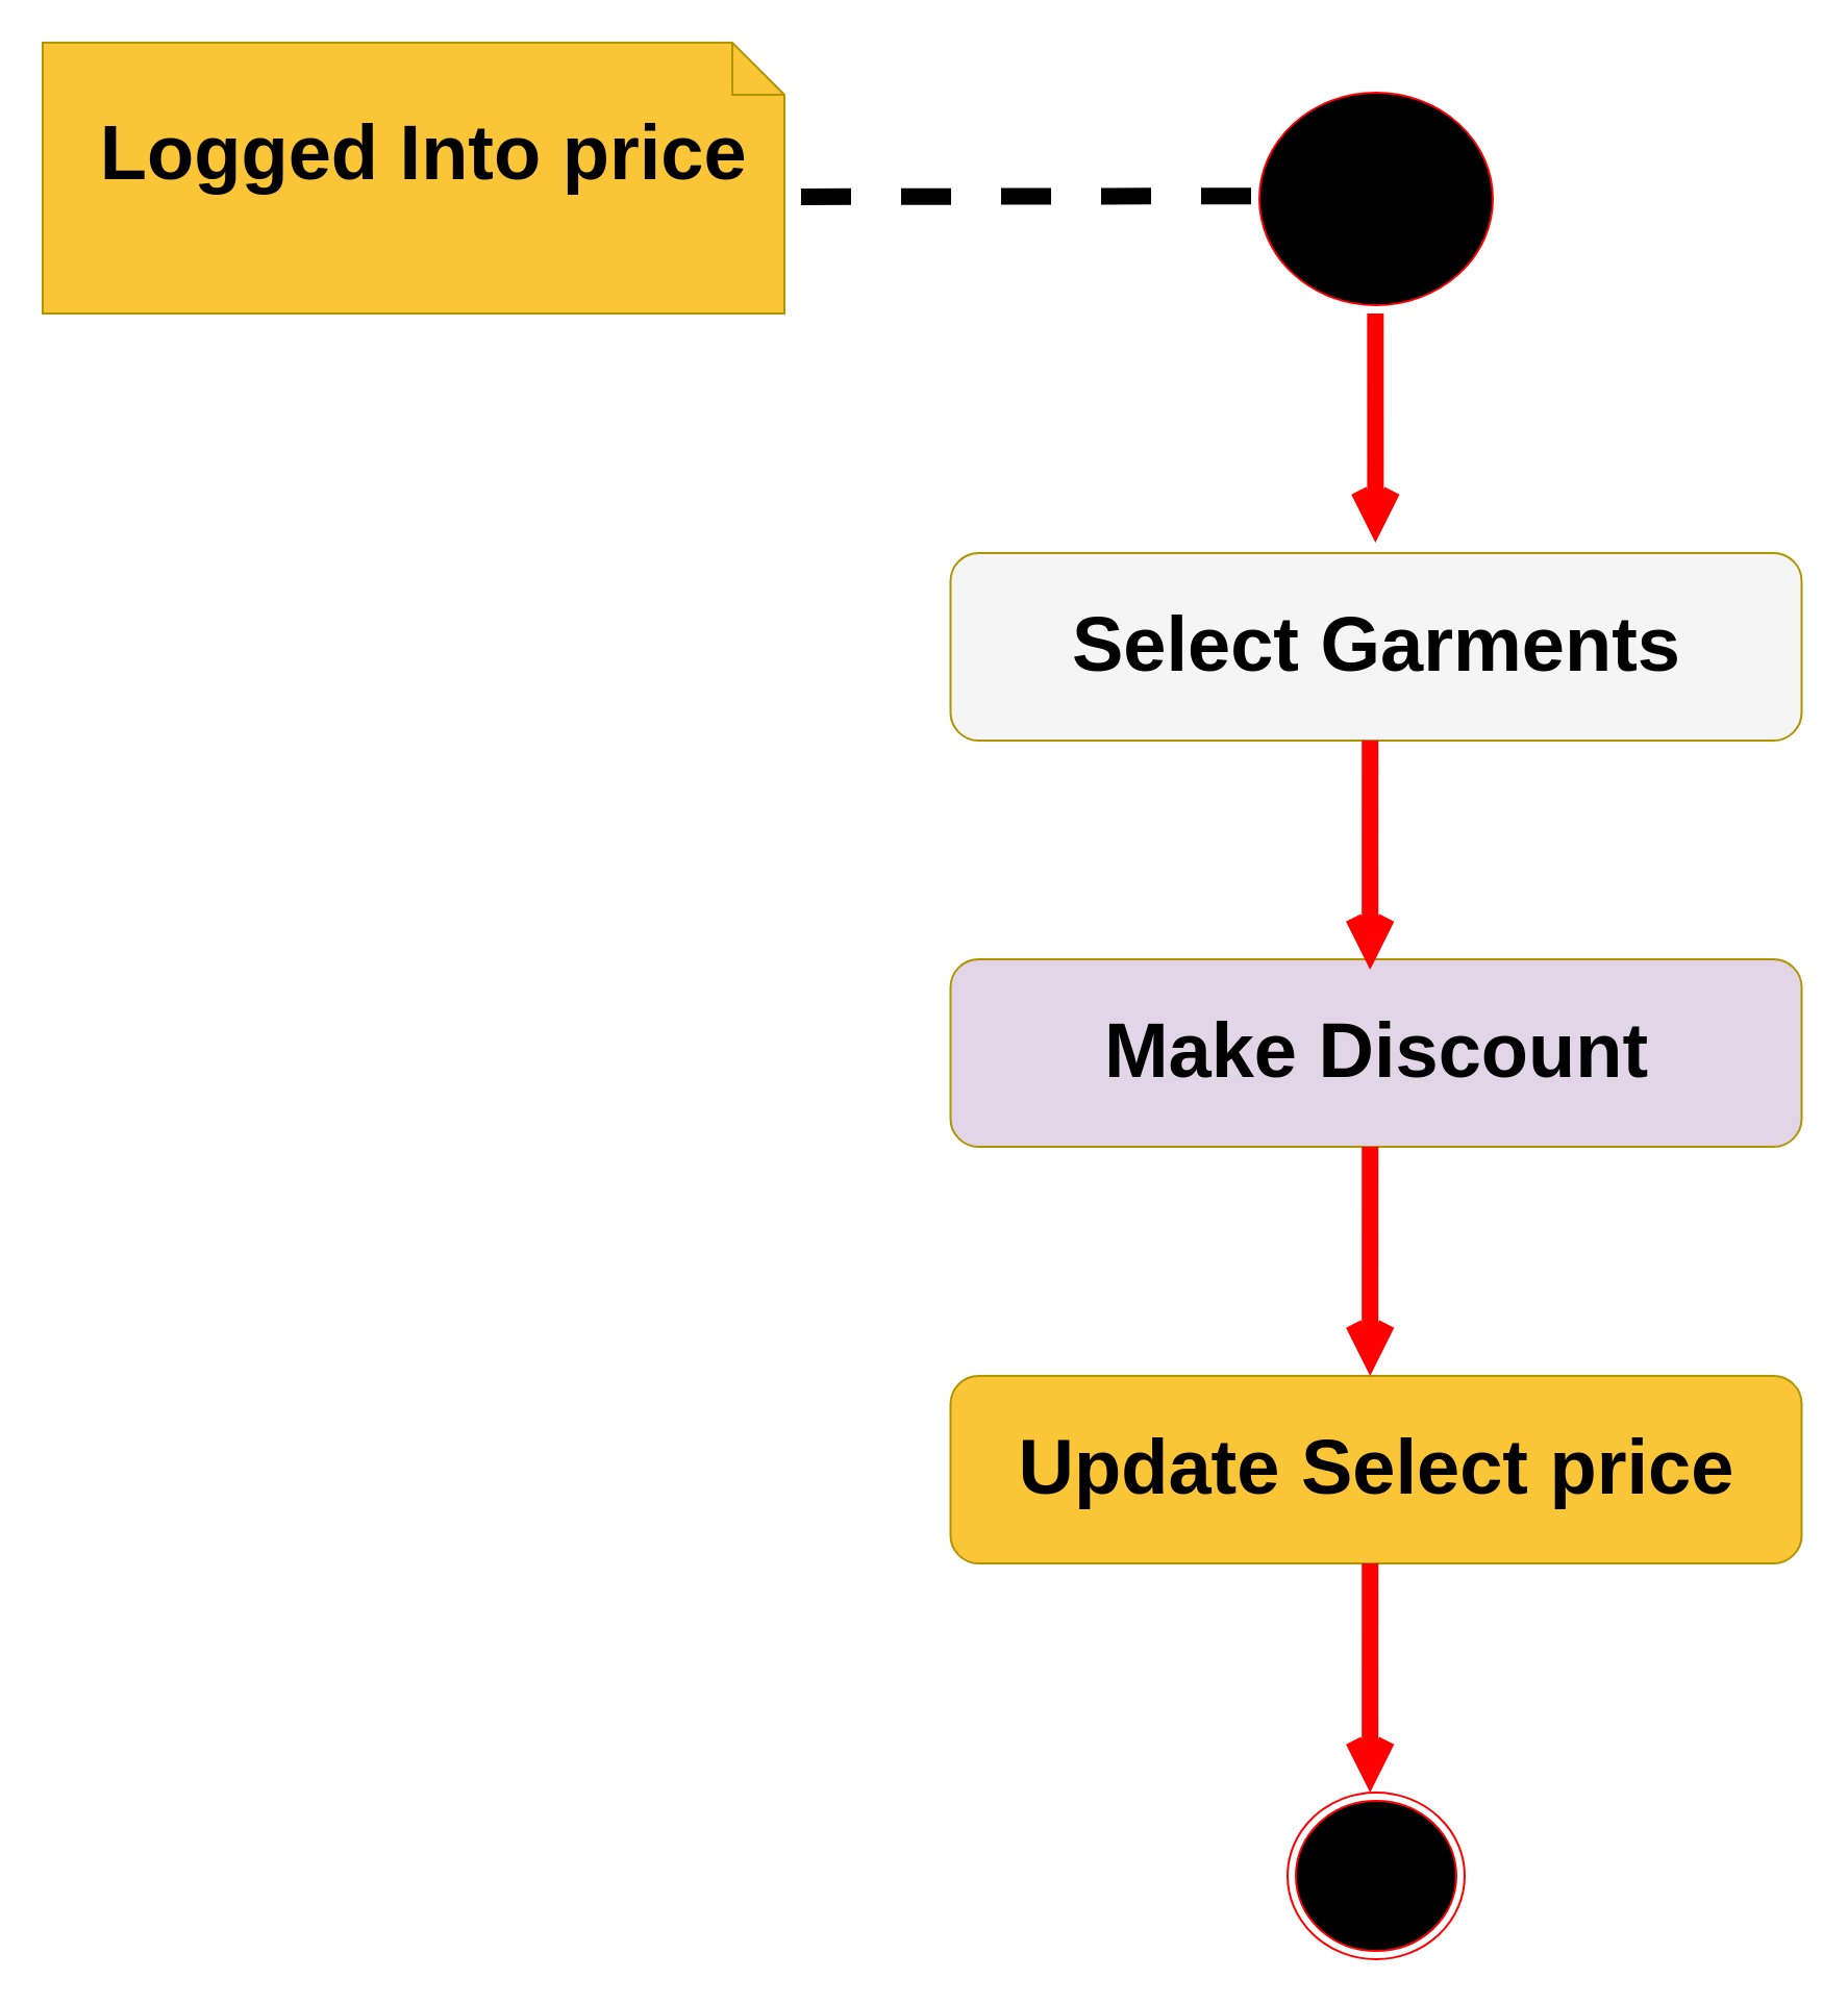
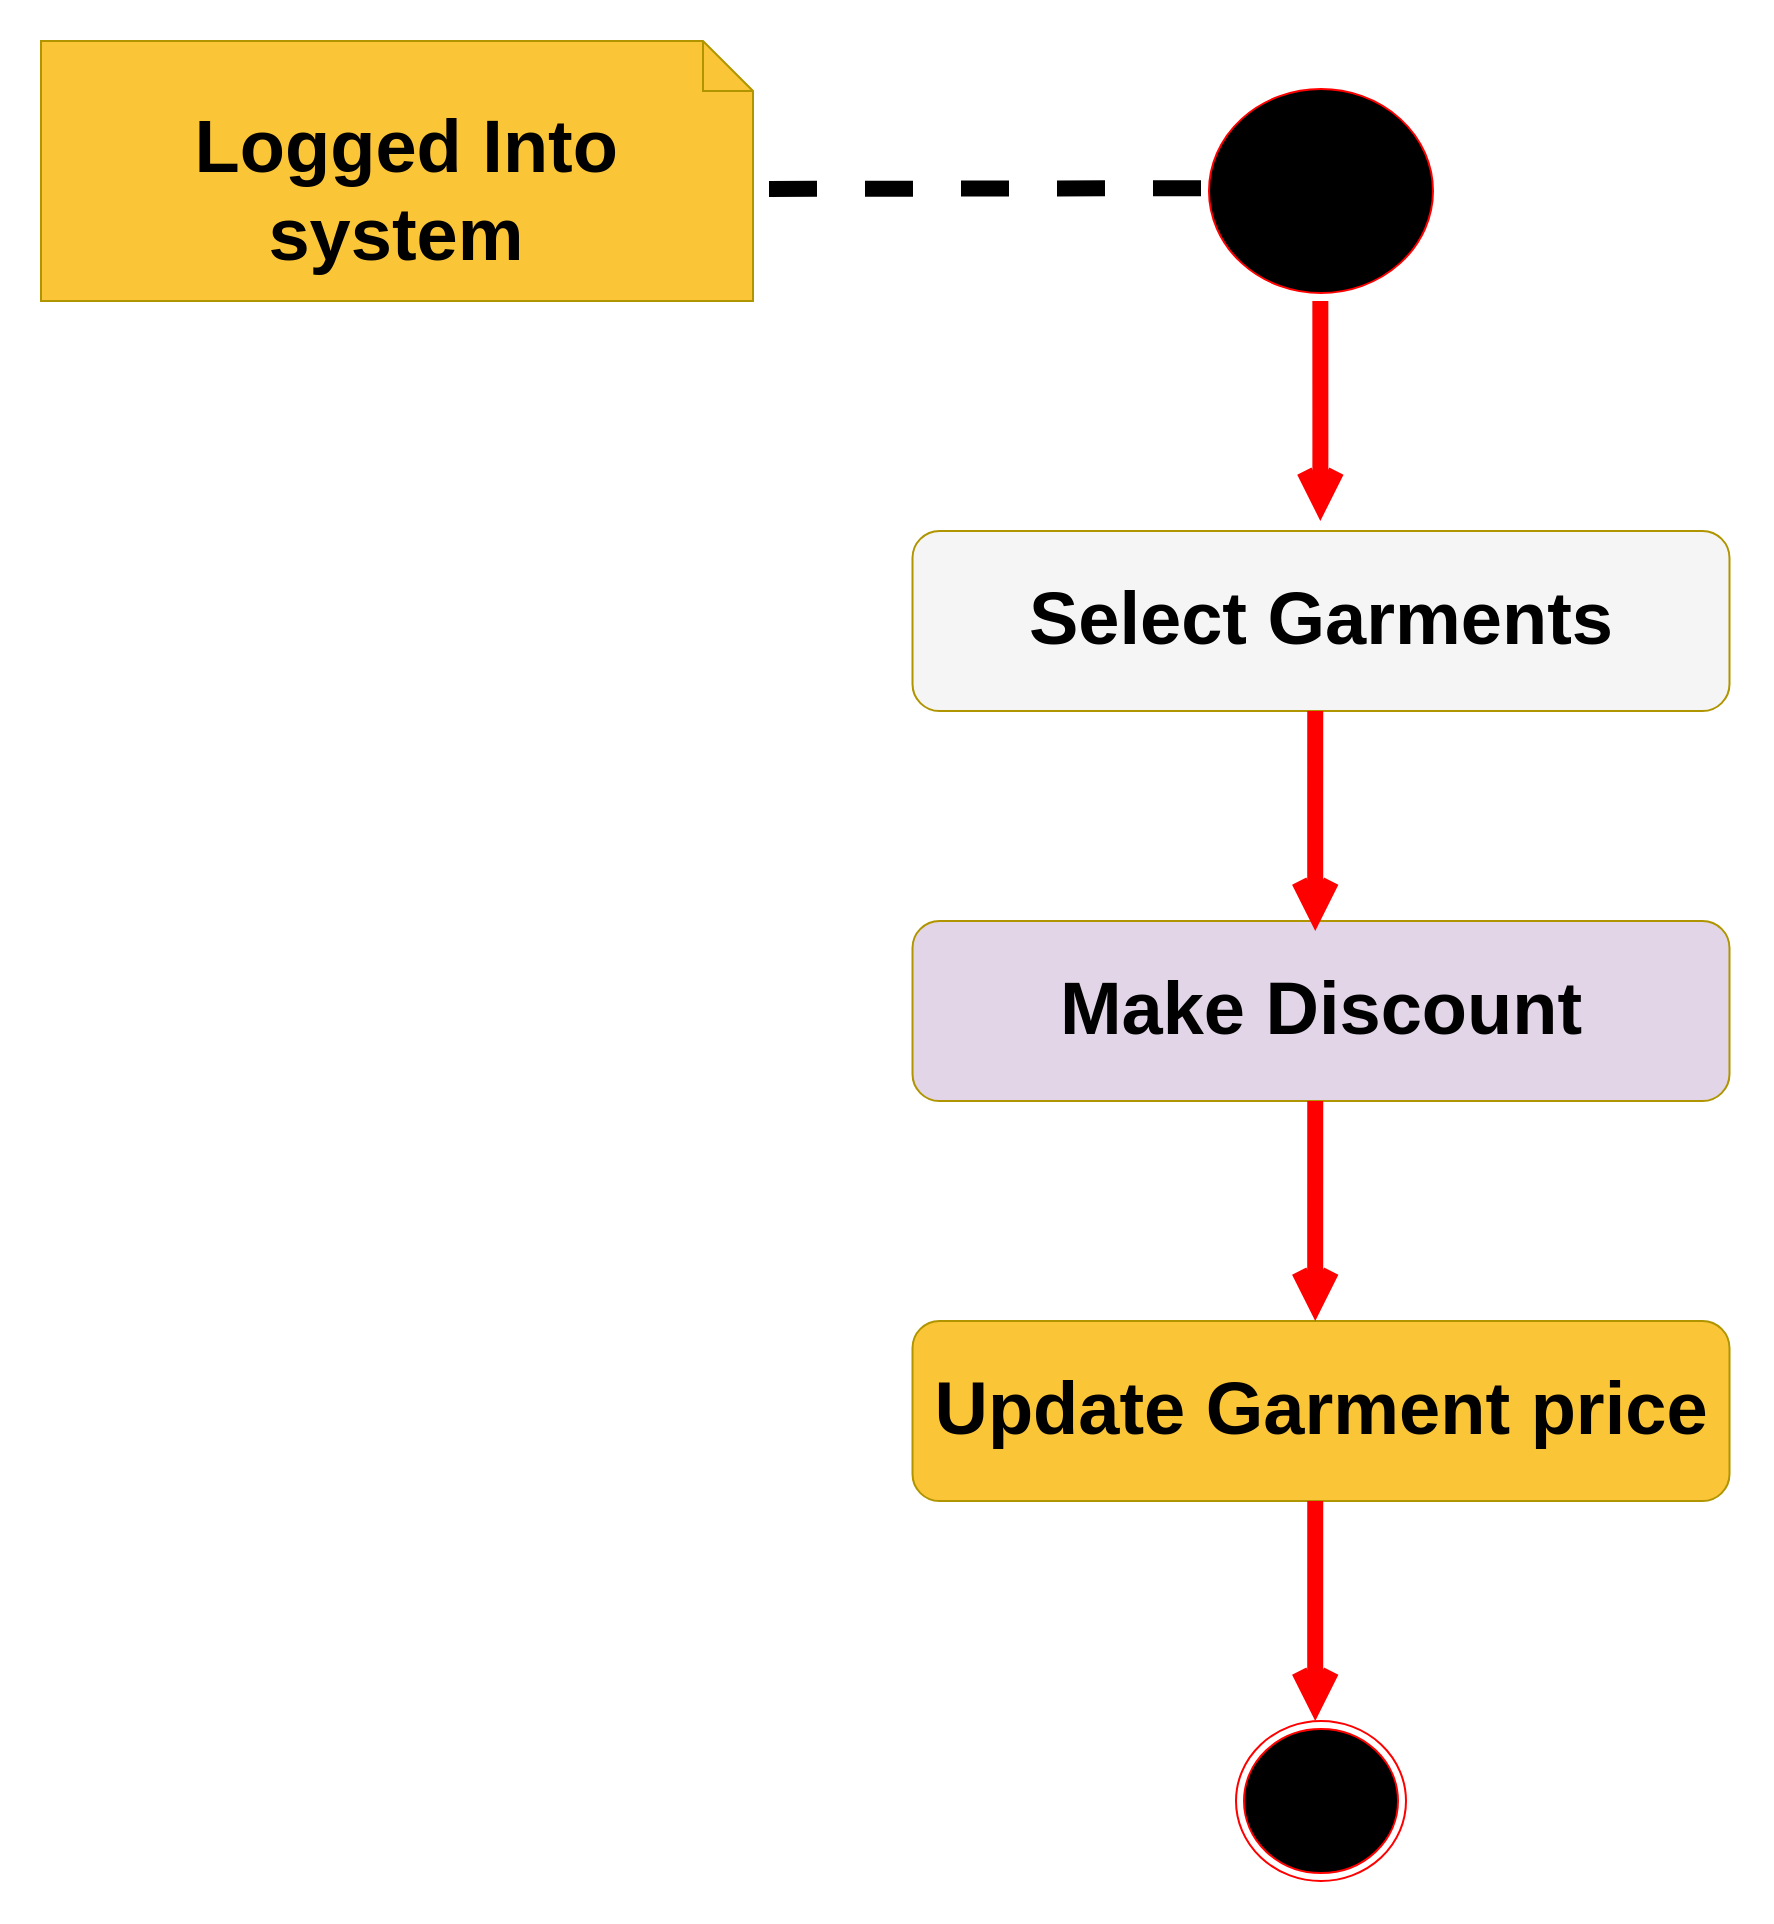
  <mxCell id="0" />
  <mxCell id="1" parent="0" />
  <mxCell id="2" value="&lt;b&gt;Select Garments&lt;/b&gt;" style="rounded=1;whiteSpace=wrap;html=1;strokeColor=#B09500;fontSize=37;fillColor=#f5f5f5;fontColor=#000000;" parent="1" vertex="1"><mxGeometry x="455.75" y="265" width="408.5" height="90" as="geometry" /></mxCell>
- <mxCell id="3" value="&lt;span style=&quot;font-size: 37px;&quot;&gt;&lt;b&gt;&amp;nbsp;Logged Into price&lt;/b&gt;&lt;/span&gt;" style="shape=note2;boundedLbl=1;whiteSpace=wrap;html=1;size=25;verticalAlign=top;align=center;strokeColor=#B09500;fillColor=#FBC538;fontColor=#000000;" parent="1" vertex="1"><mxGeometry x="20" y="20" width="356" height="130" as="geometry" /></mxCell>
+ <mxCell id="3" value="&lt;span style=&quot;font-size: 37px;&quot;&gt;&lt;b&gt;&amp;nbsp;Logged Into system&lt;/b&gt;&lt;/span&gt;" style="shape=note2;boundedLbl=1;whiteSpace=wrap;html=1;size=25;verticalAlign=top;align=center;strokeColor=#B09500;fillColor=#FBC538;fontColor=#000000;" parent="1" vertex="1"><mxGeometry x="20" y="20" width="356" height="130" as="geometry" /></mxCell>
  <mxCell id="4" value="" style="ellipse;html=1;shape=startState;fillColor=#000000;strokeColor=#ff0000;" parent="1" vertex="1"><mxGeometry x="600" y="40" width="120" height="110" as="geometry" /></mxCell>
  <mxCell id="5" value="&lt;b&gt;Make Discount&lt;/b&gt;" style="rounded=1;whiteSpace=wrap;html=1;strokeColor=#B09500;fontSize=37;fillColor=#e1d5e7;fontColor=#000000;" parent="1" vertex="1"><mxGeometry x="455.75" y="460" width="408.5" height="90" as="geometry" /></mxCell>
  <mxCell id="6" value="" style="edgeStyle=orthogonalEdgeStyle;html=1;verticalAlign=bottom;endArrow=open;endSize=8;strokeColor=#ff0000;rounded=0;strokeWidth=8;fontSize=37;sketch=0;shadow=0;exitX=0.5;exitY=1;exitDx=0;exitDy=0;" parent="1" edge="1"><mxGeometry relative="1" as="geometry"><mxPoint x="659.67" y="260" as="targetPoint" /><mxPoint x="659.67" y="150" as="sourcePoint" /><Array as="points"><mxPoint x="659.67" y="220" /><mxPoint x="659.67" y="220" /></Array></mxGeometry></mxCell>
  <mxCell id="7" value="" style="edgeStyle=orthogonalEdgeStyle;html=1;verticalAlign=bottom;endArrow=open;endSize=8;strokeColor=#ff0000;rounded=0;strokeWidth=8;fontSize=37;sketch=0;shadow=0;exitX=0.5;exitY=1;exitDx=0;exitDy=0;" parent="1" edge="1"><mxGeometry relative="1" as="geometry"><mxPoint x="657.12" y="465" as="targetPoint" /><mxPoint x="657.12" y="355" as="sourcePoint" /><Array as="points"><mxPoint x="656.83" y="410" /><mxPoint x="656.83" y="410" /></Array></mxGeometry></mxCell>
- <mxCell id="8" value="&lt;b&gt;Update Select price&lt;/b&gt;" style="rounded=1;whiteSpace=wrap;html=1;strokeColor=#B09500;fontSize=37;fillColor=#FBC538;fontColor=#000000;" parent="1" vertex="1"><mxGeometry x="455.75" y="660" width="408.5" height="90" as="geometry" /></mxCell>
+ <mxCell id="8" value="&lt;b&gt;Update Garment price&lt;/b&gt;" style="rounded=1;whiteSpace=wrap;html=1;strokeColor=#B09500;fontSize=37;fillColor=#FBC538;fontColor=#000000;" parent="1" vertex="1"><mxGeometry x="455.75" y="660" width="408.5" height="90" as="geometry" /></mxCell>
  <mxCell id="9" value="" style="edgeStyle=orthogonalEdgeStyle;html=1;verticalAlign=bottom;endArrow=open;endSize=8;strokeColor=#ff0000;rounded=0;strokeWidth=8;fontSize=37;sketch=0;shadow=0;exitX=0.5;exitY=1;exitDx=0;exitDy=0;" parent="1" edge="1"><mxGeometry relative="1" as="geometry"><mxPoint x="657.12" y="660" as="targetPoint" /><mxPoint x="657.12" y="550" as="sourcePoint" /><Array as="points"><mxPoint x="657.12" y="620" /><mxPoint x="657.12" y="620" /></Array></mxGeometry></mxCell>
  <mxCell id="10" value="" style="ellipse;html=1;shape=endState;fillColor=#000000;strokeColor=#ff0000;" parent="1" vertex="1"><mxGeometry x="617.5" y="860" width="85" height="80" as="geometry" /></mxCell>
  <mxCell id="11" value="" style="endArrow=none;dashed=1;html=1;rounded=0;fontSize=37;strokeWidth=8;" parent="1" edge="1"><mxGeometry width="50" height="50" relative="1" as="geometry"><mxPoint x="600" y="93.57" as="sourcePoint" /><mxPoint x="370" y="94" as="targetPoint" /></mxGeometry></mxCell>
  <mxCell id="12" value="" style="edgeStyle=orthogonalEdgeStyle;html=1;verticalAlign=bottom;endArrow=open;endSize=8;strokeColor=#ff0000;rounded=0;strokeWidth=8;fontSize=37;sketch=0;shadow=0;exitX=0.5;exitY=1;exitDx=0;exitDy=0;" parent="1" edge="1"><mxGeometry relative="1" as="geometry"><mxPoint x="657.12" y="860" as="targetPoint" /><mxPoint x="657.12" y="750" as="sourcePoint" /><Array as="points"><mxPoint x="657.12" y="820" /><mxPoint x="657.12" y="820" /></Array></mxGeometry></mxCell>
